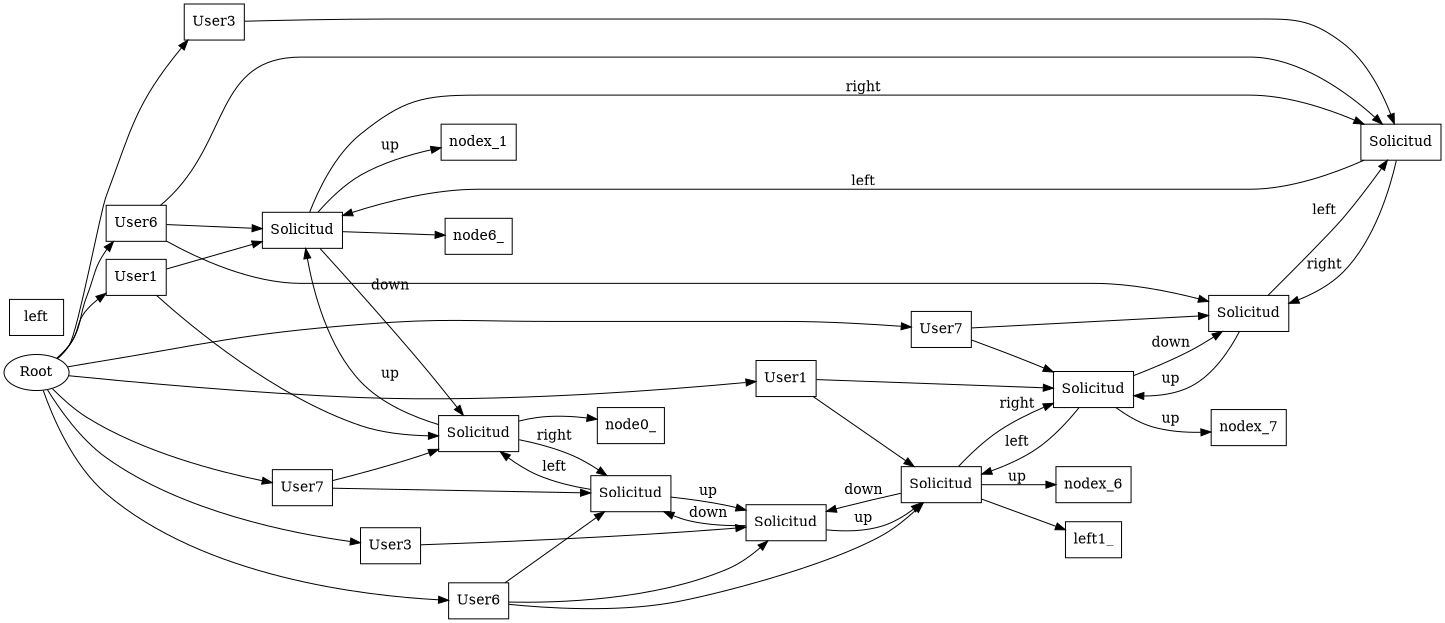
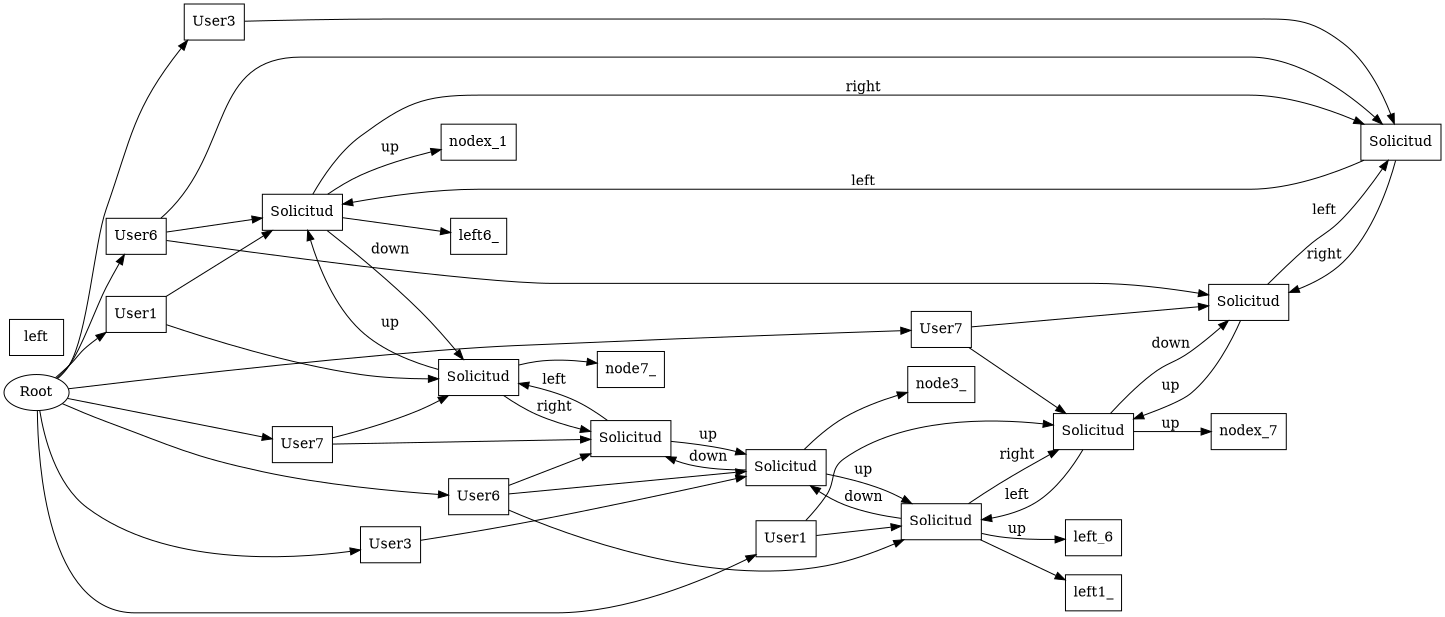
  digraph {
    rankdir=LR
    node [shape=record]
    n1 [label=Root shape=ellipse]
    n2 [label=User1 shape=box]
    n3 [label=User3 shape=box]
    n4 [label=User6 shape=box]
    n5 [label=User7 shape=box]
    n6 [label=User1 shape=box]
    n7 [label=User3 shape=box]
    n8 [label=User6 shape=box]
    n9 [label=User7 shape=box]
    n10 [label=Solicitud]
    n11 [label=Solicitud]
    n12 [label=Solicitud]
    n13 [label=Solicitud]
    n14 [label=Solicitud]
    n15 [label=Solicitud]
    n16 [label=Solicitud]
    n17 [label=Solicitud]
    nodex_1
-   node6_
-   node7_ [label=node0_]
-   nodex_6
+   node6_ [label=left6_]
+   node7_
+   nodex_6 [label=left_6]
    n22 [label=left1_]
+   node3_
    nodex_7
    n25 [label=left]
    n1 -> n2
    n1 -> n3
    n1 -> n4
    n1 -> n5
    n1 -> n6
    n1 -> n7
    n1 -> n8
    n1 -> n9
    n2 -> n10
    n2 -> n11
    n3 -> n12
    n4 -> n13
    n4 -> n14
    n4 -> n15
    n5 -> n16
    n5 -> n17
    n6 -> n13
    n6 -> n16
    n7 -> n14
    n8 -> n10
    n8 -> n12
    n8 -> n17
    n9 -> n11
    n9 -> n15
    n10 -> n11 [label=down]
    n10 -> n12 [label=right]
    n10 -> nodex_1 [label=up]
    n10 -> node6_
    n11 -> n10 [label=up]
    n11 -> n15 [label=right]
    n11 -> node7_
    n12 -> n10 [label=left]
    n12 -> n17 [label=right]
    n13 -> n14 [label=down]
    n13 -> n16 [label=right]
    n13 -> nodex_6 [label=up]
    n13 -> n22
    n14 -> n13 [label=up]
    n14 -> n15 [label=down]
+   n14 -> node3_
    n15 -> n11 [label=left]
    n15 -> n14 [label=up]
    n16 -> n13 [label=left]
    n16 -> n17 [label=down]
    n16 -> nodex_7 [label=up]
    n17 -> n12 [label=left]
    n17 -> n16 [label=up]
  }
